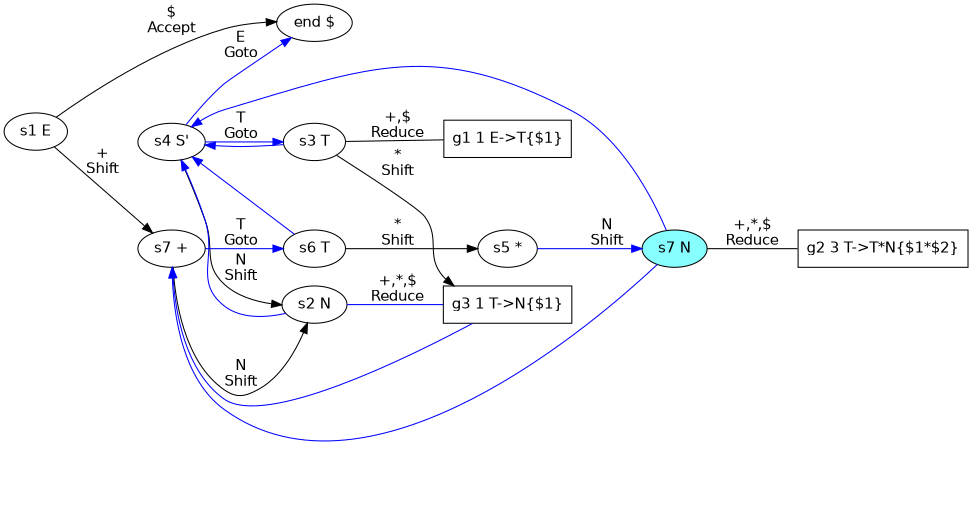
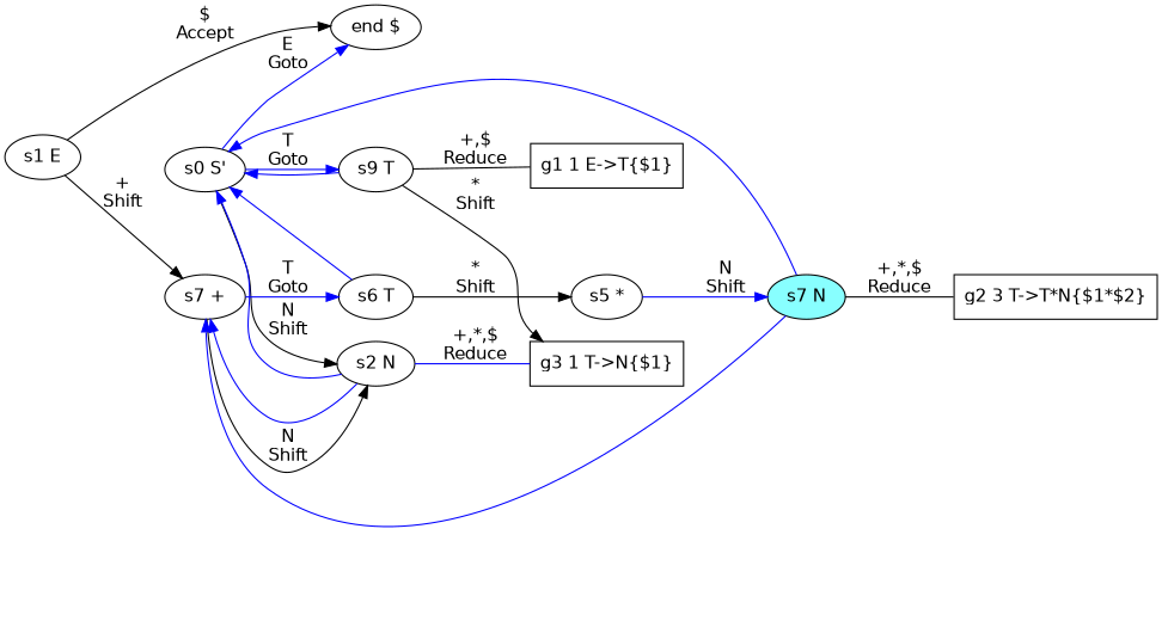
  digraph {
    fontname="DejaVu Sans"
    rankdir=LR
    node [fontname="DejaVu Sans"]
    edge [fontname="DejaVu Sans" color=blue]
    n1 [label="g1 1 E->T{$1}" shape=box]
    n2 [label="g2 3 T->T*N{$1*$2}" shape=box]
    n3 [label="g3 1 T->N{$1}" shape=box]
-   n4 [label="s4 S'"]
+   n4 [label="s0 S'"]
    n5 [label="s2 N"]
-   n6 [label="s3 T"]
+   n6 [label="s9 T"]
    n7 [label="s6 T"]
    n8 [fillcolor="#88ffff" label="s7 N" style=filled]
    n9 [label="end $"]
    n10 [label="s1 E"]
    n11 [label="s7 +"]
    n12 [label="s5 *"]
    n4 -> n5 [label="N\nShift" color=""]
    n4 -> n5 [dir=back weight=0.1]
    n4 -> n6 [label="T\nGoto"]
    n4 -> n6 [dir=back weight=0.1]
    n4 -> n7 [dir=back weight=0.1]
    n4 -> n8 [dir=back weight=0.1]
    n4 -> n9 [label="E\nGoto"]
    n5 -> n3 [dir=none label="+,*,$\nReduce"]
    n6 -> n1 [dir=none label="+,$\nReduce" color=""]
    n6 -> n3 [label="*\nShift" color=""]
    n7 -> n12 [label="*\nShift" color=""]
    n8 -> n2 [dir=none label="+,*,$\nReduce" color=""]
    n10 -> n9 [label="$\nAccept" color=""]
    n10 -> n11 [label="+\nShift" color=""]
-   n11 -> n3 [dir=back weight=0.1]
+   n11 -> n5 [dir=back weight=0.1]
    n11 -> n5 [label="N\nShift" color=""]
    n11 -> n7 [label="T\nGoto"]
    n11 -> n8 [dir=back weight=0.1]
    n12 -> n8 [label="N\nShift"]
  }
